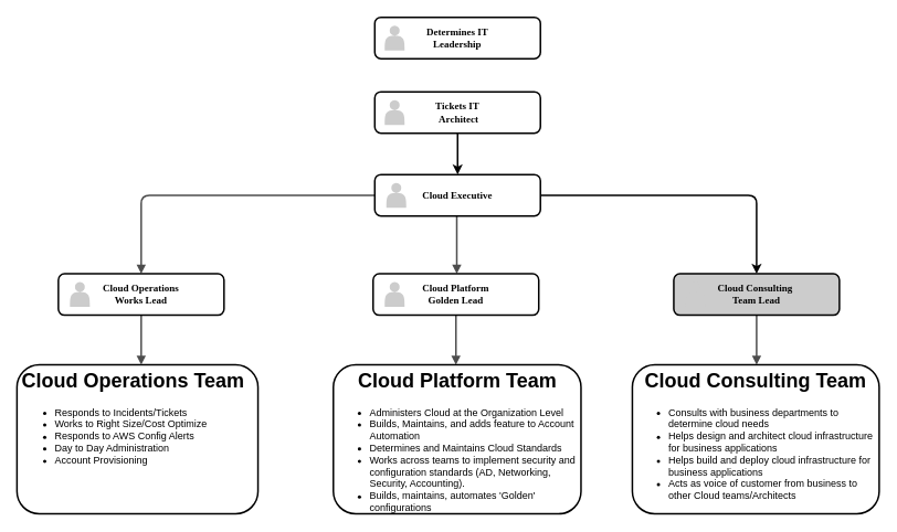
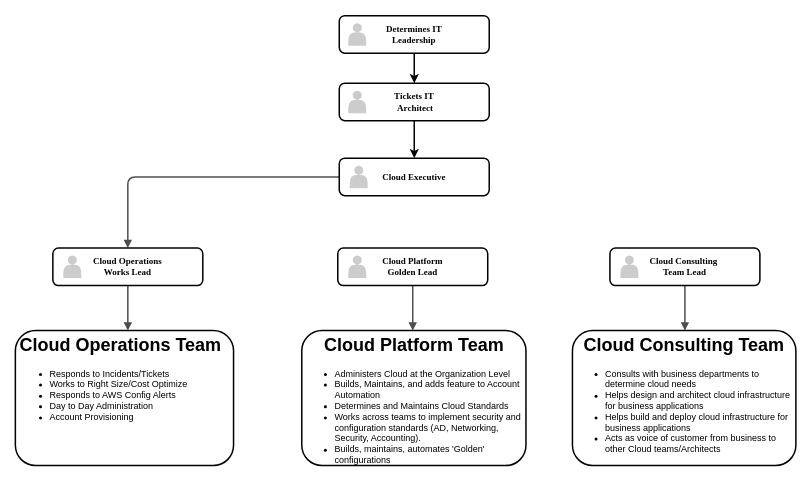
  <mxCell id="0" />
  <mxCell id="1" parent="0" />
  <mxCell id="2" value="" style="whiteSpace=wrap;html=1;rounded=1;shadow=0;comic=0;strokeWidth=2;fontFamily=Verdana;align=center;fontSize=10;" parent="1" vertex="1"><mxGeometry x="20" y="440" width="291" height="180" as="geometry" /></mxCell>
- <mxCell id="3" value="" style="edgeStyle=elbowEdgeStyle;rounded=1;html=1;labelBackgroundColor=none;endArrow=block;endFill=1;strokeColor=#4D4D4D;strokeWidth=2;fontFamily=Verdana;fontSize=12;fontStyle=1" parent="1" source="11" target="13" edge="1"><mxGeometry relative="1" as="geometry" /></mxCell>
  <mxCell id="4" value="" style="edgeStyle=orthogonalEdgeStyle;rounded=1;html=1;labelBackgroundColor=none;endArrow=block;endFill=1;strokeColor=#4D4D4D;strokeWidth=2;fontFamily=Verdana;fontSize=12;fontStyle=1" parent="1" source="11" target="8" edge="1"><mxGeometry relative="1" as="geometry" /></mxCell>
  <mxCell id="5" value="" style="edgeStyle=elbowEdgeStyle;rounded=1;html=1;labelBackgroundColor=none;endArrow=block;endFill=1;strokeColor=#4D4D4D;strokeWidth=2;fontFamily=Verdana;fontSize=10;" parent="1" source="15" edge="1"><mxGeometry relative="1" as="geometry"><mxPoint x="913" y="440" as="targetPoint" /></mxGeometry></mxCell>
  <mxCell id="6" value="" style="edgeStyle=elbowEdgeStyle;rounded=1;html=1;labelBackgroundColor=none;endArrow=block;endFill=1;strokeColor=#4D4D4D;strokeWidth=2;fontFamily=Verdana;fontSize=10;" parent="1" source="13" edge="1"><mxGeometry relative="1" as="geometry"><mxPoint x="550" y="440" as="targetPoint" /></mxGeometry></mxCell>
  <mxCell id="7" value="" style="edgeStyle=elbowEdgeStyle;rounded=1;html=1;labelBackgroundColor=none;endArrow=block;endFill=1;strokeColor=#4D4D4D;strokeWidth=2;fontFamily=Verdana;fontSize=10;" parent="1" source="8" target="2" edge="1"><mxGeometry relative="1" as="geometry" /></mxCell>
  <mxCell id="8" value="Cloud Operations&lt;br&gt;Works Lead" style="whiteSpace=wrap;html=1;rounded=1;shadow=0;comic=0;strokeWidth=2;fontFamily=Verdana;align=center;fontSize=12;fontStyle=1" parent="1" vertex="1"><mxGeometry x="70" y="330" width="200" height="50" as="geometry" /></mxCell>
  <mxCell id="9" value="" style="shape=actor;whiteSpace=wrap;html=1;rounded=0;shadow=0;comic=0;strokeWidth=1;fillColor=#CCCCCC;fontFamily=Verdana;align=center;strokeColor=none;fontSize=12;fontStyle=1" parent="1" vertex="1"><mxGeometry x="84" y="340" width="24" height="30" as="geometry" /></mxCell>
- <mxCell id="10" style="edgeStyle=orthogonalEdgeStyle;rounded=1;orthogonalLoop=1;jettySize=auto;html=1;entryX=0.5;entryY=0;entryDx=0;entryDy=0;strokeWidth=2;" edge="1" parent="1" source="11" target="15"><mxGeometry relative="1" as="geometry" /></mxCell>
  <mxCell id="11" value="Cloud Executive" style="whiteSpace=wrap;html=1;rounded=1;shadow=0;comic=0;strokeWidth=2;fontFamily=Verdana;align=center;fontSize=12;fontStyle=1" parent="1" vertex="1"><mxGeometry x="452" y="210" width="200" height="50" as="geometry" /></mxCell>
  <mxCell id="12" value="" style="shape=actor;whiteSpace=wrap;html=1;rounded=0;shadow=0;comic=0;strokeWidth=1;fillColor=#CCCCCC;fontFamily=Verdana;align=center;strokeColor=none;fontSize=12;fontStyle=1" parent="1" vertex="1"><mxGeometry x="466" y="220" width="24" height="30" as="geometry" /></mxCell>
  <mxCell id="13" value="&lt;div&gt;Cloud Platform&lt;/div&gt;&lt;div&gt;Golden Lead&lt;/div&gt;" style="whiteSpace=wrap;html=1;rounded=1;shadow=0;comic=0;strokeWidth=2;fontFamily=Verdana;align=center;fontSize=12;fontStyle=1" parent="1" vertex="1"><mxGeometry x="450" y="330" width="200" height="50" as="geometry" /></mxCell>
  <mxCell id="14" value="" style="shape=actor;whiteSpace=wrap;html=1;rounded=0;shadow=0;comic=0;strokeWidth=1;fillColor=#CCCCCC;fontFamily=Verdana;align=center;strokeColor=none;fontSize=12;fontStyle=1" parent="1" vertex="1"><mxGeometry x="464" y="340" width="24" height="30" as="geometry" /></mxCell>
- <mxCell id="15" value="Cloud Consulting&amp;nbsp;&lt;br&gt;Team Lead" style="whiteSpace=wrap;html=1;rounded=1;shadow=0;comic=0;strokeWidth=2;fontFamily=Verdana;align=center;fontSize=12;fontStyle=1;fillColor=#cccccc;" parent="1" vertex="1"><mxGeometry x="813" y="330" width="200" height="50" as="geometry" /></mxCell>
+ <mxCell id="15" value="Cloud Consulting&amp;nbsp;&lt;br&gt;Team Lead" style="whiteSpace=wrap;html=1;rounded=1;shadow=0;comic=0;strokeWidth=2;fontFamily=Verdana;align=center;fontSize=12;fontStyle=1" parent="1" vertex="1"><mxGeometry x="813" y="330" width="200" height="50" as="geometry" /></mxCell>
  <mxCell id="16" value="" style="shape=actor;whiteSpace=wrap;html=1;rounded=0;shadow=0;comic=0;strokeWidth=1;fillColor=#CCCCCC;fontFamily=Verdana;align=center;strokeColor=none;fontSize=12;fontStyle=1" parent="1" vertex="1"><mxGeometry x="827" y="340" width="24" height="30" as="geometry" /></mxCell>
  <mxCell id="17" value="" style="edgeStyle=orthogonalEdgeStyle;rounded=1;orthogonalLoop=1;jettySize=auto;html=1;strokeWidth=2;" edge="1" parent="1" source="18" target="11"><mxGeometry relative="1" as="geometry" /></mxCell>
  <mxCell id="18" value="Tickets IT&lt;br&gt;&amp;nbsp;Architect" style="whiteSpace=wrap;html=1;rounded=1;shadow=0;comic=0;strokeWidth=2;fontFamily=Verdana;align=center;fontSize=12;fontStyle=1" vertex="1" parent="1"><mxGeometry x="452" y="110" width="200" height="50" as="geometry" /></mxCell>
  <mxCell id="19" value="" style="shape=actor;whiteSpace=wrap;html=1;rounded=0;shadow=0;comic=0;strokeWidth=1;fillColor=#CCCCCC;fontFamily=Verdana;align=center;strokeColor=none;fontSize=12;fontStyle=1" vertex="1" parent="1"><mxGeometry x="464" y="120" width="24" height="30" as="geometry" /></mxCell>
+ <mxCell id="20" value="" style="edgeStyle=orthogonalEdgeStyle;rounded=1;orthogonalLoop=1;jettySize=auto;html=1;strokeWidth=2;" edge="1" parent="1" source="21" target="18"><mxGeometry relative="1" as="geometry" /></mxCell>
  <mxCell id="21" value="Determines IT&lt;br&gt;Leadership" style="whiteSpace=wrap;html=1;rounded=1;shadow=0;comic=0;strokeWidth=2;fontFamily=Verdana;align=center;fontSize=12;fontStyle=1" vertex="1" parent="1"><mxGeometry x="452" y="20" width="200" height="50" as="geometry" /></mxCell>
  <mxCell id="22" value="" style="shape=actor;whiteSpace=wrap;html=1;rounded=0;shadow=0;comic=0;strokeWidth=1;fillColor=#CCCCCC;fontFamily=Verdana;align=center;strokeColor=none;fontSize=12;fontStyle=1" vertex="1" parent="1"><mxGeometry x="464" y="30" width="24" height="30" as="geometry" /></mxCell>
  <mxCell id="23" value="" style="whiteSpace=wrap;html=1;rounded=1;shadow=0;comic=0;strokeWidth=2;fontFamily=Verdana;align=center;fontSize=10;" vertex="1" parent="1"><mxGeometry x="402" y="440" width="299" height="180" as="geometry" /></mxCell>
  <mxCell id="24" value="" style="whiteSpace=wrap;html=1;rounded=1;shadow=0;comic=0;strokeWidth=2;fontFamily=Verdana;align=center;fontSize=10;" vertex="1" parent="1"><mxGeometry x="763" y="440" width="298" height="180" as="geometry" /></mxCell>
  <mxCell id="25" value="&lt;h1&gt;Cloud Operations Team&lt;/h1&gt;&lt;div&gt;&lt;ul&gt;&lt;li&gt;Responds to Incidents/Tickets&lt;/li&gt;&lt;li&gt;Works to Right Size/Cost Optimize&lt;/li&gt;&lt;li&gt;Responds to AWS Config Alerts&lt;/li&gt;&lt;li&gt;Day to Day Administration&lt;/li&gt;&lt;li&gt;Account Provisioning&lt;/li&gt;&lt;/ul&gt;&lt;/div&gt;" style="text;html=1;strokeColor=none;fillColor=none;spacing=5;spacingTop=-20;whiteSpace=wrap;overflow=hidden;rounded=0;align=left;" vertex="1" parent="1"><mxGeometry x="21" y="440" width="280" height="180" as="geometry" /></mxCell>
  <mxCell id="26" value="&lt;h1 style=&quot;text-align: center&quot;&gt;Cloud Platform Team&lt;/h1&gt;&lt;div&gt;&lt;ul&gt;&lt;li&gt;Administers Cloud at the Organization Level&lt;/li&gt;&lt;li&gt;Builds, Maintains, and adds feature to Account Automation&lt;/li&gt;&lt;li&gt;Determines and Maintains Cloud Standards&lt;/li&gt;&lt;li&gt;Works across teams to implement security and configuration standards (AD, Networking, Security, Accounting).&lt;/li&gt;&lt;li&gt;Builds, maintains, automates 'Golden' configurations&lt;/li&gt;&lt;/ul&gt;&lt;/div&gt;" style="text;html=1;strokeColor=none;fillColor=none;spacing=5;spacingTop=-20;whiteSpace=wrap;overflow=hidden;rounded=0;" vertex="1" parent="1"><mxGeometry x="401" y="440" width="300" height="180" as="geometry" /></mxCell>
  <mxCell id="27" value="&lt;h1&gt;Cloud Consulting Team&lt;/h1&gt;&lt;div style=&quot;text-align: left&quot;&gt;&lt;ul&gt;&lt;li&gt;Consults with business departments to determine cloud needs&lt;/li&gt;&lt;li&gt;Helps design and architect cloud infrastructure for business applications&lt;/li&gt;&lt;li&gt;Helps build and deploy cloud infrastructure for business applications&lt;/li&gt;&lt;li&gt;Acts as voice of customer from business to other Cloud teams/Architects&lt;/li&gt;&lt;/ul&gt;&lt;/div&gt;" style="text;html=1;strokeColor=none;fillColor=none;spacing=5;spacingTop=-20;whiteSpace=wrap;overflow=hidden;rounded=0;align=center;" vertex="1" parent="1"><mxGeometry x="763" y="440" width="298" height="180" as="geometry" /></mxCell>
